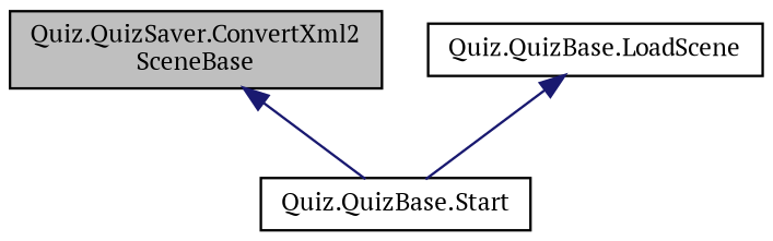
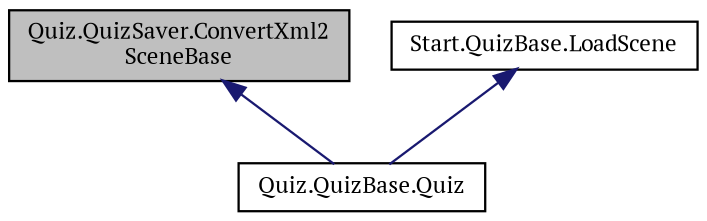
  digraph {
    fontname="PT Serif"
    rankdir=TB
    node [color=black fillcolor=white fontname="PT Serif" fontsize=10 shape=record style=filled]
    edge [color=midnightblue dir=back fontname="PT Serif" fontsize=10 labelfontname=Helvetica labelfontsize=10 style=solid]
    n1 [fillcolor=grey75 fontcolor=black height=0.2 label="Quiz.QuizSaver.ConvertXml2\lSceneBase" width=0.4]
-   n2 [height=0.2 label="Quiz.QuizBase.Start" width=0.4]
-   n3 [height=0.2 label="Quiz.QuizBase.LoadScene" width=0.4]
+   n2 [height=0.2 label="Quiz.QuizBase.Quiz" width=0.4]
+   n3 [height=0.2 label="Start.QuizBase.LoadScene" width=0.4]
    n1 -> n2
    n3 -> n2
  }
